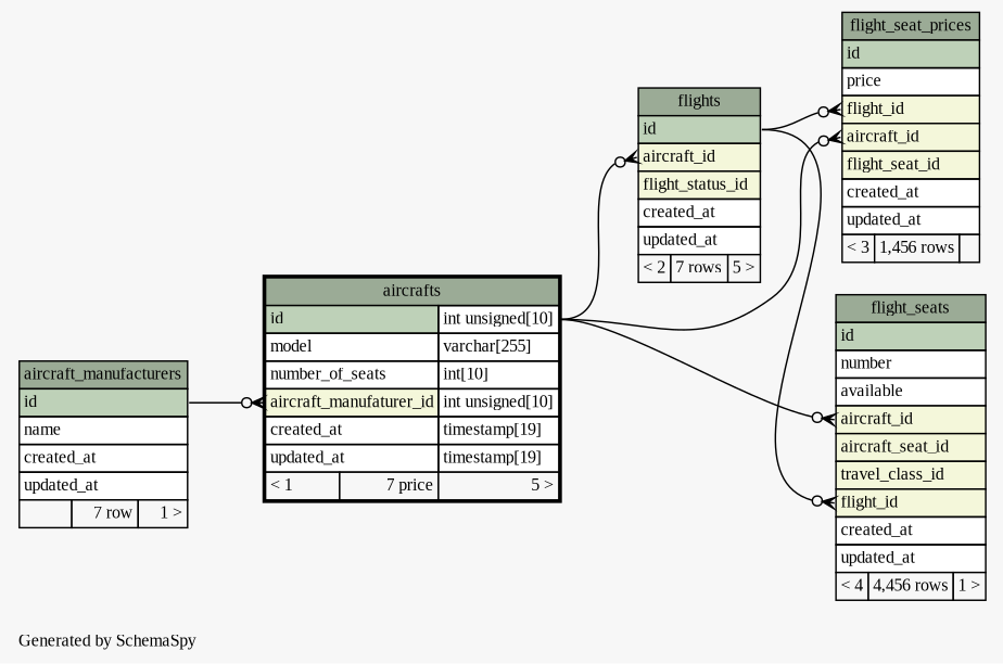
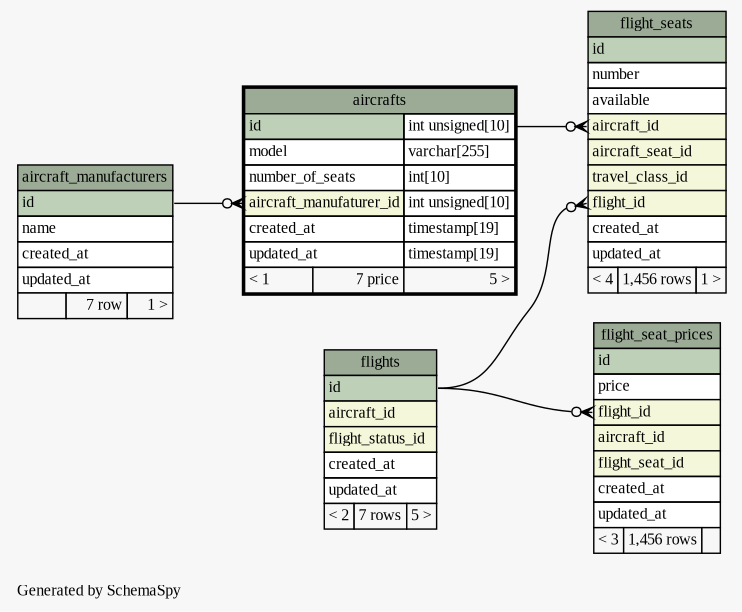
  digraph {
    bgcolor="#f7f7f7"
    fontname="Liberation Serif"
    fontsize=11
    label="\nGenerated by SchemaSpy"
    labeljust=l
    nodesep=0.18
    rankdir=RL
    ranksep=0.46
    node [fontname="Liberation Serif" fontsize=11 shape=plaintext]
    edge [arrowhead=none arrowsize=0.8 arrowtail=crowodot dir=back fontname="Liberation Serif" headport="id:e" tailport="aircraft_id:w"]
    n1 [label=<     <TABLE BORDER="2" CELLBORDER="1" CELLSPACING="0" BGCOLOR="#ffffff">       <TR><TD COLSPAN="3" BGCOLOR="#9bab96" ALIGN="CENTER">aircrafts</TD></TR>       <TR><TD PORT="id" COLSPAN="2" BGCOLOR="#bed1b8" ALIGN="LEFT">id</TD><TD PORT="id.type" ALIGN="LEFT">int unsigned[10]</TD></TR>       <TR><TD PORT="model" COLSPAN="2" ALIGN="LEFT">model</TD><TD PORT="model.type" ALIGN="LEFT">varchar[255]</TD></TR>       <TR><TD PORT="number_of_seats" COLSPAN="2" ALIGN="LEFT">number_of_seats</TD><TD PORT="number_of_seats.type" ALIGN="LEFT">int[10]</TD></TR>       <TR><TD PORT="aircraft_manufaturer_id" COLSPAN="2" BGCOLOR="#f4f7da" ALIGN="LEFT">aircraft_manufaturer_id</TD><TD PORT="aircraft_manufaturer_id.type" ALIGN="LEFT">int unsigned[10]</TD></TR>       <TR><TD PORT="created_at" COLSPAN="2" ALIGN="LEFT">created_at</TD><TD PORT="created_at.type" ALIGN="LEFT">timestamp[19]</TD></TR>       <TR><TD PORT="updated_at" COLSPAN="2" ALIGN="LEFT">updated_at</TD><TD PORT="updated_at.type" ALIGN="LEFT">timestamp[19]</TD></TR>       <TR><TD ALIGN="LEFT" BGCOLOR="#f7f7f7">&lt; 1</TD><TD ALIGN="RIGHT" BGCOLOR="#f7f7f7">7 price</TD><TD ALIGN="RIGHT" BGCOLOR="#f7f7f7">5 &gt;</TD></TR>     </TABLE>>]
    n2 [label=<     <TABLE BORDER="0" CELLBORDER="1" CELLSPACING="0" BGCOLOR="#ffffff">       <TR><TD COLSPAN="3" BGCOLOR="#9bab96" ALIGN="CENTER">aircraft_manufacturers</TD></TR>       <TR><TD PORT="id" COLSPAN="3" BGCOLOR="#bed1b8" ALIGN="LEFT">id</TD></TR>       <TR><TD PORT="name" COLSPAN="3" ALIGN="LEFT">name</TD></TR>       <TR><TD PORT="created_at" COLSPAN="3" ALIGN="LEFT">created_at</TD></TR>       <TR><TD PORT="updated_at" COLSPAN="3" ALIGN="LEFT">updated_at</TD></TR>       <TR><TD ALIGN="LEFT" BGCOLOR="#f7f7f7">  </TD><TD ALIGN="RIGHT" BGCOLOR="#f7f7f7">7 row</TD><TD ALIGN="RIGHT" BGCOLOR="#f7f7f7">1 &gt;</TD></TR>     </TABLE>>]
    n3 [label=<     <TABLE BORDER="0" CELLBORDER="1" CELLSPACING="0" BGCOLOR="#ffffff">       <TR><TD COLSPAN="3" BGCOLOR="#9bab96" ALIGN="CENTER">flights</TD></TR>       <TR><TD PORT="id" COLSPAN="3" BGCOLOR="#bed1b8" ALIGN="LEFT">id</TD></TR>       <TR><TD PORT="aircraft_id" COLSPAN="3" BGCOLOR="#f4f7da" ALIGN="LEFT">aircraft_id</TD></TR>       <TR><TD PORT="flight_status_id" COLSPAN="3" BGCOLOR="#f4f7da" ALIGN="LEFT">flight_status_id</TD></TR>       <TR><TD PORT="created_at" COLSPAN="3" ALIGN="LEFT">created_at</TD></TR>       <TR><TD PORT="updated_at" COLSPAN="3" ALIGN="LEFT">updated_at</TD></TR>       <TR><TD ALIGN="LEFT" BGCOLOR="#f7f7f7">&lt; 2</TD><TD ALIGN="RIGHT" BGCOLOR="#f7f7f7">7 rows</TD><TD ALIGN="RIGHT" BGCOLOR="#f7f7f7">5 &gt;</TD></TR>     </TABLE>>]
    n4 [label=<     <TABLE BORDER="0" CELLBORDER="1" CELLSPACING="0" BGCOLOR="#ffffff">       <TR><TD COLSPAN="3" BGCOLOR="#9bab96" ALIGN="CENTER">flight_seat_prices</TD></TR>       <TR><TD PORT="id" COLSPAN="3" BGCOLOR="#bed1b8" ALIGN="LEFT">id</TD></TR>       <TR><TD PORT="price" COLSPAN="3" ALIGN="LEFT">price</TD></TR>       <TR><TD PORT="flight_id" COLSPAN="3" BGCOLOR="#f4f7da" ALIGN="LEFT">flight_id</TD></TR>       <TR><TD PORT="aircraft_id" COLSPAN="3" BGCOLOR="#f4f7da" ALIGN="LEFT">aircraft_id</TD></TR>       <TR><TD PORT="flight_seat_id" COLSPAN="3" BGCOLOR="#f4f7da" ALIGN="LEFT">flight_seat_id</TD></TR>       <TR><TD PORT="created_at" COLSPAN="3" ALIGN="LEFT">created_at</TD></TR>       <TR><TD PORT="updated_at" COLSPAN="3" ALIGN="LEFT">updated_at</TD></TR>       <TR><TD ALIGN="LEFT" BGCOLOR="#f7f7f7">&lt; 3</TD><TD ALIGN="RIGHT" BGCOLOR="#f7f7f7">1,456 rows</TD><TD ALIGN="RIGHT" BGCOLOR="#f7f7f7">  </TD></TR>     </TABLE>>]
-   n5 [label=<     <TABLE BORDER="0" CELLBORDER="1" CELLSPACING="0" BGCOLOR="#ffffff">       <TR><TD COLSPAN="3" BGCOLOR="#9bab96" ALIGN="CENTER">flight_seats</TD></TR>       <TR><TD PORT="id" COLSPAN="3" BGCOLOR="#bed1b8" ALIGN="LEFT">id</TD></TR>       <TR><TD PORT="number" COLSPAN="3" ALIGN="LEFT">number</TD></TR>       <TR><TD PORT="available" COLSPAN="3" ALIGN="LEFT">available</TD></TR>       <TR><TD PORT="aircraft_id" COLSPAN="3" BGCOLOR="#f4f7da" ALIGN="LEFT">aircraft_id</TD></TR>       <TR><TD PORT="aircraft_seat_id" COLSPAN="3" BGCOLOR="#f4f7da" ALIGN="LEFT">aircraft_seat_id</TD></TR>       <TR><TD PORT="travel_class_id" COLSPAN="3" BGCOLOR="#f4f7da" ALIGN="LEFT">travel_class_id</TD></TR>       <TR><TD PORT="flight_id" COLSPAN="3" BGCOLOR="#f4f7da" ALIGN="LEFT">flight_id</TD></TR>       <TR><TD PORT="created_at" COLSPAN="3" ALIGN="LEFT">created_at</TD></TR>       <TR><TD PORT="updated_at" COLSPAN="3" ALIGN="LEFT">updated_at</TD></TR>       <TR><TD ALIGN="LEFT" BGCOLOR="#f7f7f7">&lt; 4</TD><TD ALIGN="RIGHT" BGCOLOR="#f7f7f7">4,456 rows</TD><TD ALIGN="RIGHT" BGCOLOR="#f7f7f7">1 &gt;</TD></TR>     </TABLE>>]
+   n5 [label=<     <TABLE BORDER="0" CELLBORDER="1" CELLSPACING="0" BGCOLOR="#ffffff">       <TR><TD COLSPAN="3" BGCOLOR="#9bab96" ALIGN="CENTER">flight_seats</TD></TR>       <TR><TD PORT="id" COLSPAN="3" BGCOLOR="#bed1b8" ALIGN="LEFT">id</TD></TR>       <TR><TD PORT="number" COLSPAN="3" ALIGN="LEFT">number</TD></TR>       <TR><TD PORT="available" COLSPAN="3" ALIGN="LEFT">available</TD></TR>       <TR><TD PORT="aircraft_id" COLSPAN="3" BGCOLOR="#f4f7da" ALIGN="LEFT">aircraft_id</TD></TR>       <TR><TD PORT="aircraft_seat_id" COLSPAN="3" BGCOLOR="#f4f7da" ALIGN="LEFT">aircraft_seat_id</TD></TR>       <TR><TD PORT="travel_class_id" COLSPAN="3" BGCOLOR="#f4f7da" ALIGN="LEFT">travel_class_id</TD></TR>       <TR><TD PORT="flight_id" COLSPAN="3" BGCOLOR="#f4f7da" ALIGN="LEFT">flight_id</TD></TR>       <TR><TD PORT="created_at" COLSPAN="3" ALIGN="LEFT">created_at</TD></TR>       <TR><TD PORT="updated_at" COLSPAN="3" ALIGN="LEFT">updated_at</TD></TR>       <TR><TD ALIGN="LEFT" BGCOLOR="#f7f7f7">&lt; 4</TD><TD ALIGN="RIGHT" BGCOLOR="#f7f7f7">1,456 rows</TD><TD ALIGN="RIGHT" BGCOLOR="#f7f7f7">1 &gt;</TD></TR>     </TABLE>>]
    n1 -> n2 [tailport="aircraft_manufaturer_id:w"]
-   n3 -> n1 [headport="id.type:e"]
-   n4 -> n1 [headport="id.type:e"]
    n4 -> n3 [tailport="flight_id:w"]
    n5 -> n1 [headport="id.type:e"]
    n5 -> n3 [tailport="flight_id:w"]
  }
